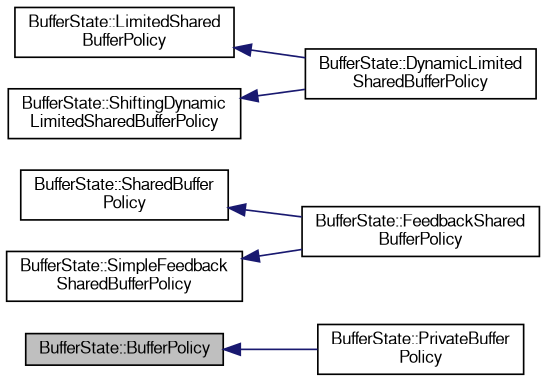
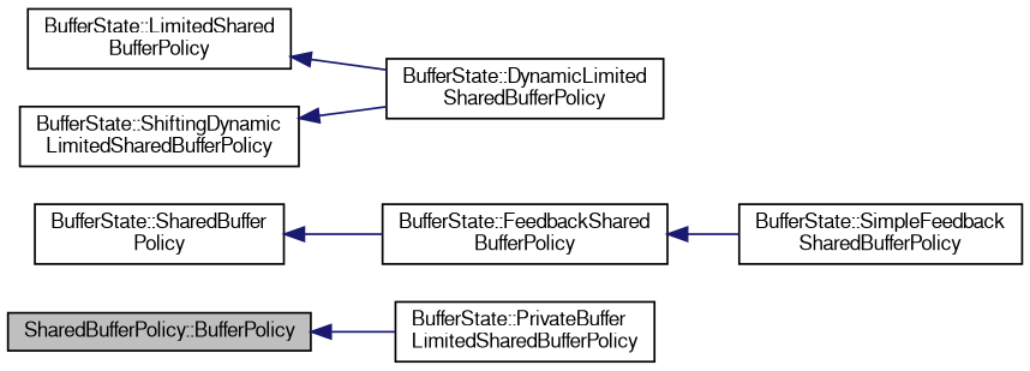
  digraph {
    rankdir=LR
    node [color=black fontname=FreeSans fontsize=10 shape=record]
    edge [color=midnightblue dir=back fontname=FreeSans fontsize=10 labelfontname=FreeSans labelfontsize=10 style=solid]
-   n1 [fillcolor=grey75 fontcolor=black height=0.2 label="BufferState::BufferPolicy" style=filled width=0.4]
-   n2 [height=0.2 label="BufferState::PrivateBuffer\lPolicy" width=0.4]
+   n1 [fillcolor=grey75 fontcolor=black height=0.2 label="SharedBufferPolicy::BufferPolicy" style=filled width=0.4]
+   n2 [height=0.2 label="BufferState::PrivateBuffer\lLimitedSharedBufferPolicy" width=0.4]
    n3 [height=0.2 label="BufferState::SharedBuffer\lPolicy" width=0.4]
    n4 [height=0.2 label="BufferState::FeedbackShared\lBufferPolicy" width=0.4]
    n5 [height=0.2 label="BufferState::SimpleFeedback\lSharedBufferPolicy" width=0.4]
    n6 [height=0.2 label="BufferState::LimitedShared\lBufferPolicy" width=0.4]
    n7 [height=0.2 label="BufferState::DynamicLimited\lSharedBufferPolicy" width=0.4]
    n8 [height=0.2 label="BufferState::ShiftingDynamic\lLimitedSharedBufferPolicy" width=0.4]
    n1 -> n2
    n3 -> n4
-   n5 -> n4
+   n4 -> n5
    n6 -> n7
    n8 -> n7
  }
